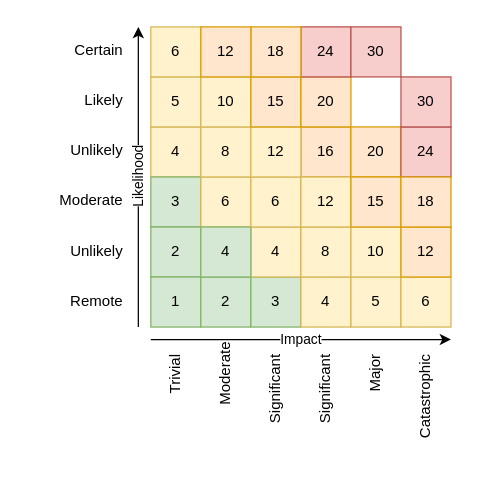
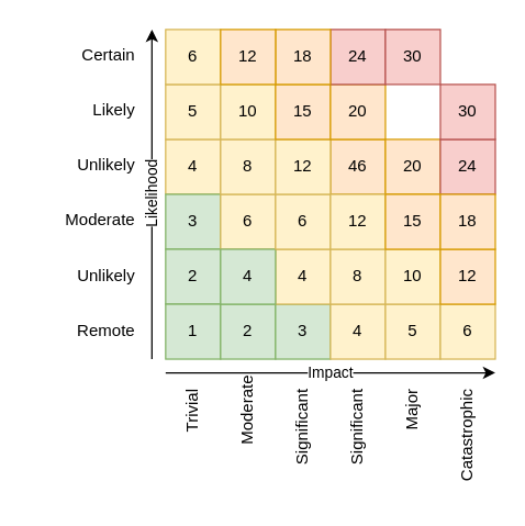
  <mxCell id="0" />
  <mxCell id="1" parent="0" />
  <mxCell id="2" value="4" style="rounded=0;whiteSpace=wrap;html=1;fillColor=#fff2cc;strokeColor=#d6b656;" vertex="1" parent="1"><mxGeometry x="120" y="101" width="40" height="40" as="geometry" /></mxCell>
  <mxCell id="3" value="3" style="rounded=0;whiteSpace=wrap;html=1;fillColor=#d5e8d4;strokeColor=#82b366;" vertex="1" parent="1"><mxGeometry x="120" y="141" width="40" height="40" as="geometry" /></mxCell>
  <mxCell id="4" value="2" style="rounded=0;whiteSpace=wrap;html=1;fillColor=#d5e8d4;strokeColor=#82b366;" vertex="1" parent="1"><mxGeometry x="120" y="181" width="40" height="40" as="geometry" /></mxCell>
  <mxCell id="5" value="1" style="rounded=0;whiteSpace=wrap;html=1;fillColor=#d5e8d4;strokeColor=#82b366;" vertex="1" parent="1"><mxGeometry x="120" y="221" width="40" height="40" as="geometry" /></mxCell>
  <mxCell id="6" value="2" style="rounded=0;whiteSpace=wrap;html=1;fillColor=#d5e8d4;strokeColor=#82b366;" vertex="1" parent="1"><mxGeometry x="160" y="221" width="40" height="40" as="geometry" /></mxCell>
  <mxCell id="7" value="3" style="rounded=0;whiteSpace=wrap;html=1;fillColor=#d5e8d4;strokeColor=#82b366;" vertex="1" parent="1"><mxGeometry x="200" y="221" width="40" height="40" as="geometry" /></mxCell>
  <mxCell id="8" value="6" style="rounded=0;whiteSpace=wrap;html=1;fillColor=#fff2cc;strokeColor=#d6b656;" vertex="1" parent="1"><mxGeometry x="160" y="141" width="40" height="40" as="geometry" /></mxCell>
  <mxCell id="9" value="4" style="rounded=0;whiteSpace=wrap;html=1;fillColor=#fff2cc;strokeColor=#d6b656;" vertex="1" parent="1"><mxGeometry x="200" y="181" width="40" height="40" as="geometry" /></mxCell>
  <mxCell id="10" value="4" style="rounded=0;whiteSpace=wrap;html=1;fillColor=#fff2cc;strokeColor=#d6b656;" vertex="1" parent="1"><mxGeometry x="240" y="221" width="40" height="40" as="geometry" /></mxCell>
  <mxCell id="11" value="4" style="rounded=0;whiteSpace=wrap;html=1;fillColor=#d5e8d4;strokeColor=#82b366;" vertex="1" parent="1"><mxGeometry x="160" y="181" width="40" height="40" as="geometry" /></mxCell>
  <mxCell id="12" value="5" style="rounded=0;whiteSpace=wrap;html=1;fillColor=#fff2cc;strokeColor=#d6b656;" vertex="1" parent="1"><mxGeometry x="120" y="61" width="40" height="40" as="geometry" /></mxCell>
  <mxCell id="13" value="8" style="rounded=0;whiteSpace=wrap;html=1;fillColor=#fff2cc;strokeColor=#d6b656;" vertex="1" parent="1"><mxGeometry x="160" y="101" width="40" height="40" as="geometry" /></mxCell>
  <mxCell id="14" value="6" style="rounded=0;whiteSpace=wrap;html=1;fillColor=#fff2cc;strokeColor=#d6b656;" vertex="1" parent="1"><mxGeometry x="200" y="141" width="40" height="40" as="geometry" /></mxCell>
  <mxCell id="15" value="8" style="rounded=0;whiteSpace=wrap;html=1;fillColor=#fff2cc;strokeColor=#d6b656;" vertex="1" parent="1"><mxGeometry x="240" y="181" width="40" height="40" as="geometry" /></mxCell>
  <mxCell id="16" value="5" style="rounded=0;whiteSpace=wrap;html=1;fillColor=#fff2cc;strokeColor=#d6b656;" vertex="1" parent="1"><mxGeometry x="280" y="221" width="40" height="40" as="geometry" /></mxCell>
  <mxCell id="17" value="10" style="rounded=0;whiteSpace=wrap;html=1;fillColor=#fff2cc;strokeColor=#d6b656;" vertex="1" parent="1"><mxGeometry x="280" y="181" width="40" height="40" as="geometry" /></mxCell>
  <mxCell id="18" value="6" style="rounded=0;whiteSpace=wrap;html=1;fillColor=#fff2cc;strokeColor=#d6b656;" vertex="1" parent="1"><mxGeometry x="320" y="221" width="40" height="40" as="geometry" /></mxCell>
- <mxCell id="19" value="16" style="rounded=0;whiteSpace=wrap;html=1;fillColor=#ffe6cc;strokeColor=#d79b00;" vertex="1" parent="1"><mxGeometry x="240" y="101" width="40" height="40" as="geometry" /></mxCell>
+ <mxCell id="19" value="46" style="rounded=0;whiteSpace=wrap;html=1;fillColor=#ffe6cc;strokeColor=#d79b00;" vertex="1" parent="1"><mxGeometry x="240" y="101" width="40" height="40" as="geometry" /></mxCell>
  <mxCell id="20" value="12" style="rounded=0;whiteSpace=wrap;html=1;fillColor=#fff2cc;strokeColor=#d6b656;" vertex="1" parent="1"><mxGeometry x="200" y="101" width="40" height="40" as="geometry" /></mxCell>
  <mxCell id="21" value="10" style="rounded=0;whiteSpace=wrap;html=1;fillColor=#fff2cc;strokeColor=#d6b656;" vertex="1" parent="1"><mxGeometry x="160" y="61" width="40" height="40" as="geometry" /></mxCell>
  <mxCell id="22" value="15" style="rounded=0;whiteSpace=wrap;html=1;fillColor=#ffe6cc;strokeColor=#d79b00;" vertex="1" parent="1"><mxGeometry x="200" y="61" width="40" height="40" as="geometry" /></mxCell>
  <mxCell id="23" value="20" style="rounded=0;whiteSpace=wrap;html=1;fillColor=#ffe6cc;strokeColor=#d79b00;" vertex="1" parent="1"><mxGeometry x="240" y="61" width="40" height="40" as="geometry" /></mxCell>
  <mxCell id="24" value="20" style="rounded=0;whiteSpace=wrap;html=1;fillColor=#ffe6cc;strokeColor=#d79b00;" vertex="1" parent="1"><mxGeometry x="280" y="101" width="40" height="40" as="geometry" /></mxCell>
  <mxCell id="25" value="12" style="rounded=0;whiteSpace=wrap;html=1;fillColor=#ffe6cc;strokeColor=#d79b00;" vertex="1" parent="1"><mxGeometry x="320" y="181" width="40" height="40" as="geometry" /></mxCell>
  <mxCell id="26" value="24" style="rounded=0;whiteSpace=wrap;html=1;fillColor=#f8cecc;strokeColor=#b85450;" vertex="1" parent="1"><mxGeometry x="320" y="101" width="40" height="40" as="geometry" /></mxCell>
  <mxCell id="27" value="30" style="rounded=0;whiteSpace=wrap;html=1;fillColor=#f8cecc;strokeColor=#b85450;" vertex="1" parent="1"><mxGeometry x="320" y="61" width="40" height="40" as="geometry" /></mxCell>
  <mxCell id="28" value="24" style="rounded=0;whiteSpace=wrap;html=1;fillColor=#f8cecc;strokeColor=#b85450;" vertex="1" parent="1"><mxGeometry x="240" y="21" width="40" height="40" as="geometry" /></mxCell>
  <mxCell id="29" value="30" style="rounded=0;whiteSpace=wrap;html=1;fillColor=#f8cecc;strokeColor=#b85450;" vertex="1" parent="1"><mxGeometry x="280" y="21" width="40" height="40" as="geometry" /></mxCell>
  <mxCell id="30" value="Impact" style="endArrow=classic;html=1;" edge="1" parent="1"><mxGeometry width="50" height="50" relative="1" as="geometry"><mxPoint x="120" y="271" as="sourcePoint" /><mxPoint x="360" y="271" as="targetPoint" /></mxGeometry></mxCell>
  <mxCell id="31" value="Likelihood" style="endArrow=classic;html=1;horizontal=0;" edge="1" parent="1"><mxGeometry width="50" height="50" relative="1" as="geometry"><mxPoint x="110" y="261" as="sourcePoint" /><mxPoint x="110" y="21" as="targetPoint" /></mxGeometry></mxCell>
  <mxCell id="32" value="6" style="rounded=0;whiteSpace=wrap;html=1;fillColor=#fff2cc;strokeColor=#d6b656;" vertex="1" parent="1"><mxGeometry x="120" y="21" width="40" height="40" as="geometry" /></mxCell>
  <mxCell id="33" value="18" style="rounded=0;whiteSpace=wrap;html=1;fillColor=#ffe6cc;strokeColor=#d79b00;" vertex="1" parent="1"><mxGeometry x="200" y="21" width="40" height="40" as="geometry" /></mxCell>
  <mxCell id="34" value="12" style="rounded=0;whiteSpace=wrap;html=1;fillColor=#ffe6cc;strokeColor=#d79b00;" vertex="1" parent="1"><mxGeometry x="160" y="21" width="40" height="40" as="geometry" /></mxCell>
  <mxCell id="35" value="12" style="rounded=0;whiteSpace=wrap;html=1;fillColor=#fff2cc;strokeColor=#d6b656;" vertex="1" parent="1"><mxGeometry x="240" y="141" width="40" height="40" as="geometry" /></mxCell>
  <mxCell id="36" value="15" style="rounded=0;whiteSpace=wrap;html=1;fillColor=#ffe6cc;strokeColor=#d79b00;" vertex="1" parent="1"><mxGeometry x="280" y="141" width="40" height="40" as="geometry" /></mxCell>
  <mxCell id="37" value="18" style="rounded=0;whiteSpace=wrap;html=1;fillColor=#ffe6cc;strokeColor=#d79b00;" vertex="1" parent="1"><mxGeometry x="320" y="141" width="40" height="40" as="geometry" /></mxCell>
  <mxCell id="38" value="Trivial" style="rounded=0;whiteSpace=wrap;html=1;horizontal=0;fillColor=none;strokeColor=none;align=right;" vertex="1" parent="1"><mxGeometry x="120" y="281" width="40" height="80" as="geometry" /></mxCell>
  <mxCell id="39" value="Moderate" style="rounded=0;whiteSpace=wrap;html=1;horizontal=0;fillColor=none;strokeColor=none;align=right;" vertex="1" parent="1"><mxGeometry x="160" y="271" width="40" height="80" as="geometry" /></mxCell>
  <mxCell id="40" value="Significant" style="rounded=0;whiteSpace=wrap;html=1;horizontal=0;fillColor=none;strokeColor=none;align=right;" vertex="1" parent="1"><mxGeometry x="200" y="281" width="40" height="80" as="geometry" /></mxCell>
  <mxCell id="41" value="Significant" style="rounded=0;whiteSpace=wrap;html=1;horizontal=0;fillColor=none;strokeColor=none;align=right;" vertex="1" parent="1"><mxGeometry x="240" y="281" width="40" height="80" as="geometry" /></mxCell>
  <mxCell id="42" value="Major" style="rounded=0;whiteSpace=wrap;html=1;horizontal=0;fillColor=none;strokeColor=none;align=right;" vertex="1" parent="1"><mxGeometry x="280" y="281" width="40" height="80" as="geometry" /></mxCell>
  <mxCell id="43" value="Catastrophic" style="rounded=0;whiteSpace=wrap;html=1;horizontal=0;fillColor=none;strokeColor=none;align=right;" vertex="1" parent="1"><mxGeometry x="320" y="281" width="40" height="80" as="geometry" /></mxCell>
  <mxCell id="44" value="Remote" style="rounded=0;whiteSpace=wrap;html=1;horizontal=1;fillColor=none;strokeColor=none;align=right;" vertex="1" parent="1"><mxGeometry x="20" y="221" width="80" height="40" as="geometry" /></mxCell>
  <mxCell id="45" value="Unlikely" style="rounded=0;whiteSpace=wrap;html=1;horizontal=1;fillColor=none;strokeColor=none;align=right;" vertex="1" parent="1"><mxGeometry x="20" y="181" width="80" height="40" as="geometry" /></mxCell>
  <mxCell id="46" value="Moderate" style="rounded=0;whiteSpace=wrap;html=1;horizontal=1;fillColor=none;strokeColor=none;align=right;" vertex="1" parent="1"><mxGeometry x="20" y="140" width="80" height="40" as="geometry" /></mxCell>
  <mxCell id="47" value="Unlikely" style="rounded=0;whiteSpace=wrap;html=1;horizontal=1;fillColor=none;strokeColor=none;align=right;" vertex="1" parent="1"><mxGeometry x="20" y="100" width="80" height="40" as="geometry" /></mxCell>
  <mxCell id="48" value="Likely" style="rounded=0;whiteSpace=wrap;html=1;horizontal=1;fillColor=none;strokeColor=none;align=right;" vertex="1" parent="1"><mxGeometry x="20" y="60" width="80" height="40" as="geometry" /></mxCell>
  <mxCell id="49" value="Certain" style="rounded=0;whiteSpace=wrap;html=1;horizontal=1;fillColor=none;strokeColor=none;align=right;" vertex="1" parent="1"><mxGeometry x="20" y="20" width="80" height="40" as="geometry" /></mxCell>
